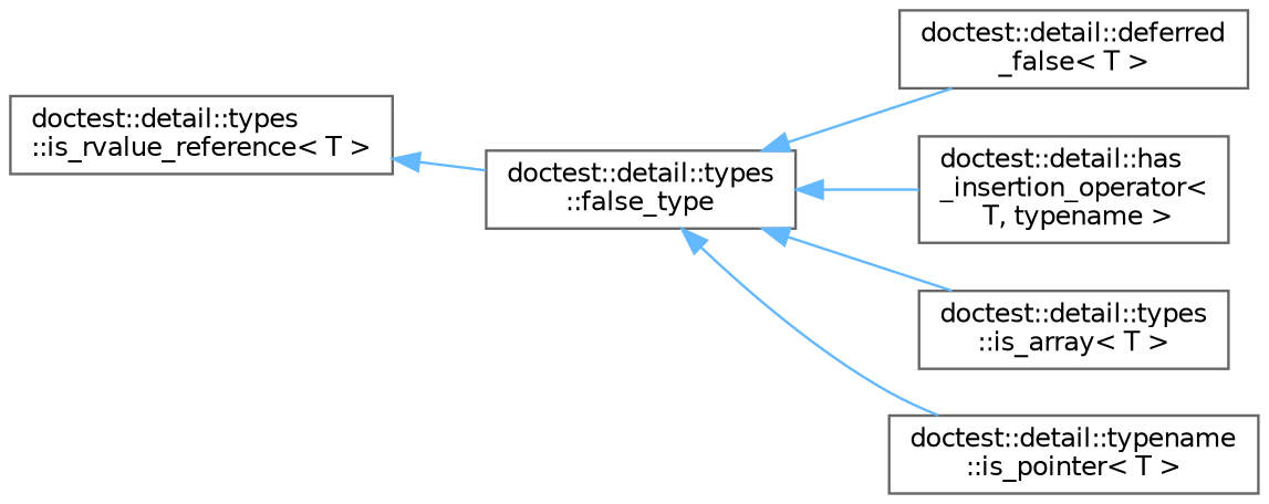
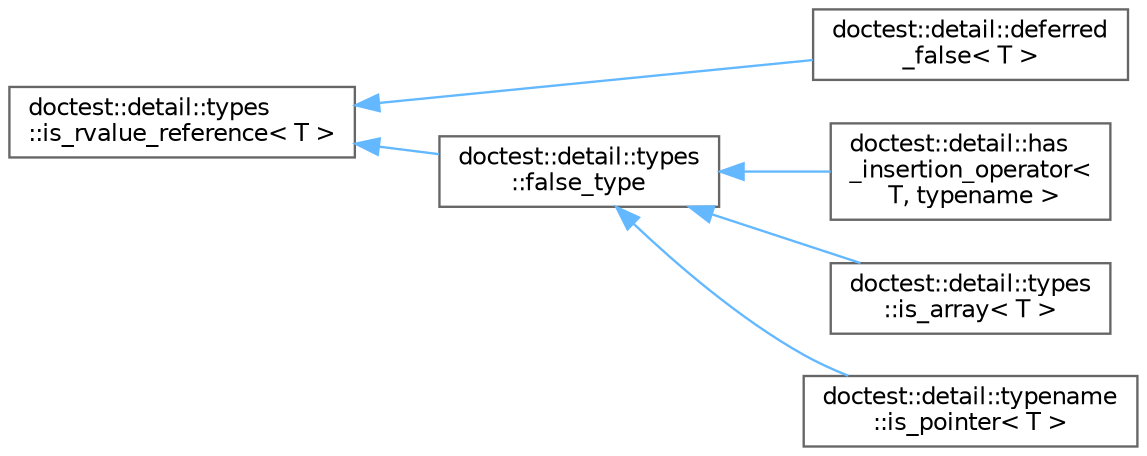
  digraph {
    rankdir=LR
    node [color=grey40 fillcolor=white fontname=Helvetica fontsize=10 shape=box style=filled]
    edge [color=steelblue1 dir=back fontname=Helvetica fontsize=10 labelfontname=Helvetica labelfontsize=10 style=solid]
    n1 [height=0.2 label="doctest::detail::types\l::false_type" width=0.4]
    n2 [height=0.2 label="doctest::detail::deferred\l_false\< T \>" width=0.4]
    n3 [height=0.2 label="doctest::detail::has\l_insertion_operator\<\l T, typename \>" width=0.4]
    n4 [height=0.2 label="doctest::detail::types\l::is_array\< T \>" width=0.4]
    n5 [height=0.2 label="doctest::detail::typename\l::is_pointer\< T \>" width=0.4]
    n6 [height=0.2 label="doctest::detail::types\l::is_rvalue_reference\< T \>" width=0.4]
-   n1 -> n2
+   n6 -> n2
    n1 -> n3
    n1 -> n4
    n1 -> n5
    n6 -> n1
  }
